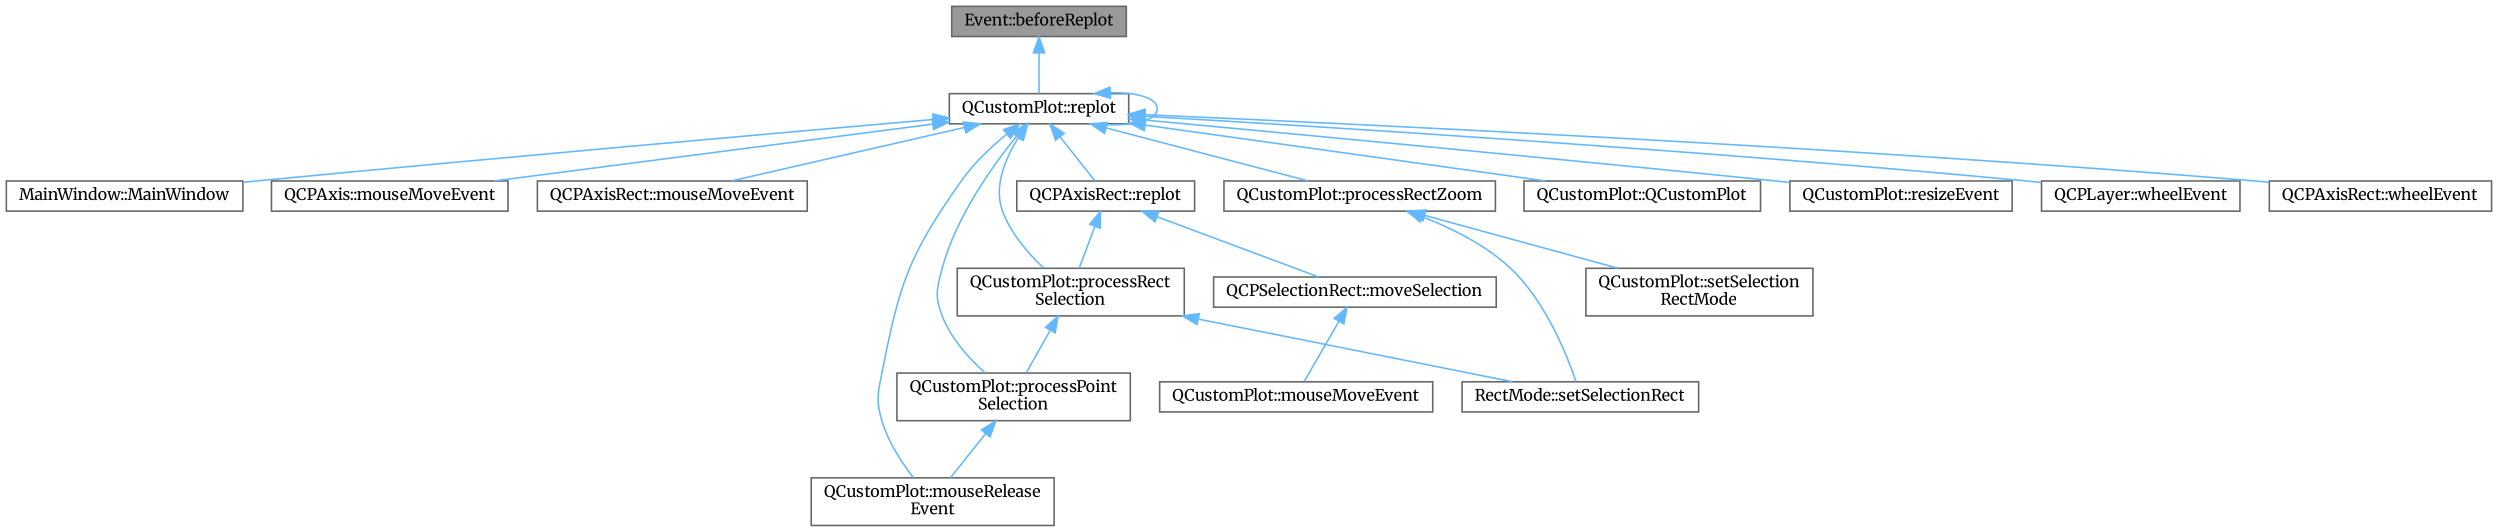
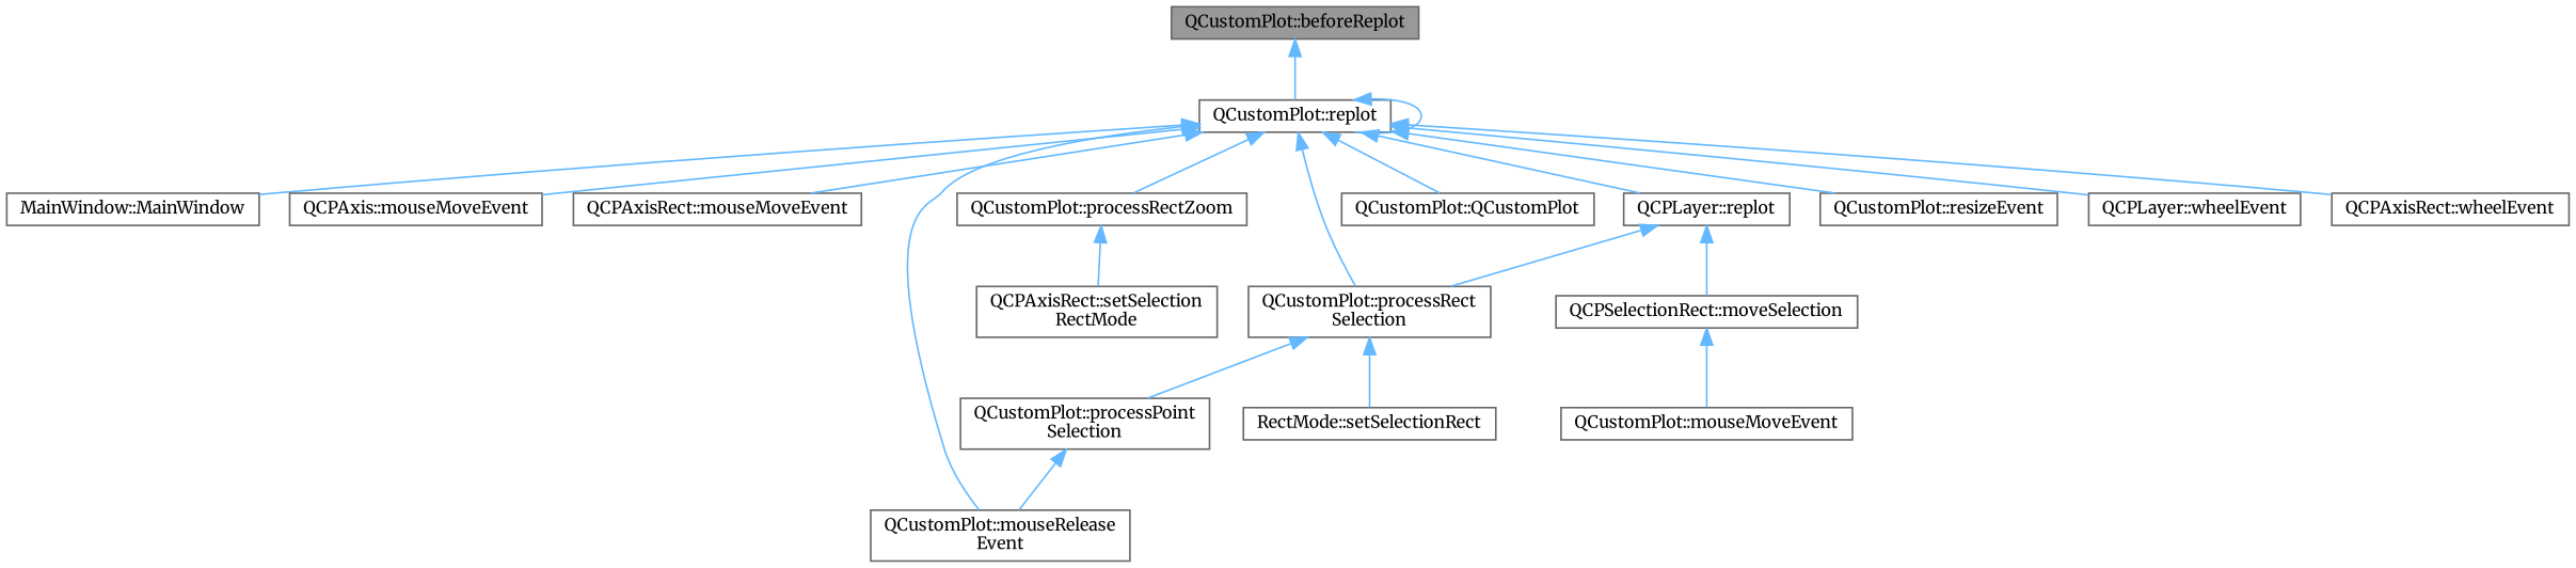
  digraph {
    fontname=Merriweather
    rankdir=TB
    node [color=grey40 fillcolor=white fontname=Merriweather fontsize=10 shape=box style=filled]
    edge [color=steelblue1 dir=back fontname=Merriweather fontsize=10 labelfontname=Helvetica labelfontsize=10 style=solid]
-   n1 [color=gray40 fillcolor=grey60 fontcolor=black height=0.2 label="Event::beforeReplot" width=0.4]
+   n1 [color=gray40 fillcolor=grey60 fontcolor=black height=0.2 label="QCustomPlot::beforeReplot" width=0.4]
    n2 [height=0.2 label="QCustomPlot::replot" width=0.4]
    n3 [height=0.2 label="MainWindow::MainWindow" width=0.4]
    n4 [height=0.2 label="QCPAxis::mouseMoveEvent" width=0.4]
    n5 [height=0.2 label="QCPAxisRect::mouseMoveEvent" width=0.4]
    n6 [height=0.2 label="QCustomPlot::mouseRelease\lEvent" width=0.4]
    n7 [height=0.2 label="QCustomPlot::processPoint\lSelection" width=0.4]
    n8 [height=0.2 label="QCustomPlot::processRect\lSelection" width=0.4]
    n9 [height=0.2 label="QCustomPlot::processRectZoom" width=0.4]
    n10 [height=0.2 label="QCustomPlot::QCustomPlot" width=0.4]
-   n11 [height=0.2 label="QCPAxisRect::replot" width=0.4]
+   n11 [height=0.2 label="QCPLayer::replot" width=0.4]
    n12 [height=0.2 label="QCustomPlot::resizeEvent" width=0.4]
    n13 [height=0.2 label="QCPLayer::wheelEvent" width=0.4]
    n14 [height=0.2 label="QCPAxisRect::wheelEvent" width=0.4]
    n15 [height=0.2 label="RectMode::setSelectionRect" width=0.4]
-   n16 [height=0.2 label="QCustomPlot::setSelection\lRectMode" width=0.4]
+   n16 [height=0.2 label="QCPAxisRect::setSelection\lRectMode" width=0.4]
    n17 [height=0.2 label="QCPSelectionRect::moveSelection" width=0.4]
    n18 [height=0.2 label="QCustomPlot::mouseMoveEvent" width=0.4]
    n1 -> n2
    n2 -> n2
    n2 -> n3
    n2 -> n4
    n2 -> n5
    n2 -> n6
-   n2 -> n7
    n2 -> n8
    n2 -> n9
    n2 -> n10
    n2 -> n11
    n2 -> n12
    n2 -> n13
    n2 -> n14
    n7 -> n6
    n8 -> n7
    n8 -> n15
-   n9 -> n15
    n9 -> n16
    n11 -> n8
    n11 -> n17
    n17 -> n18
  }
